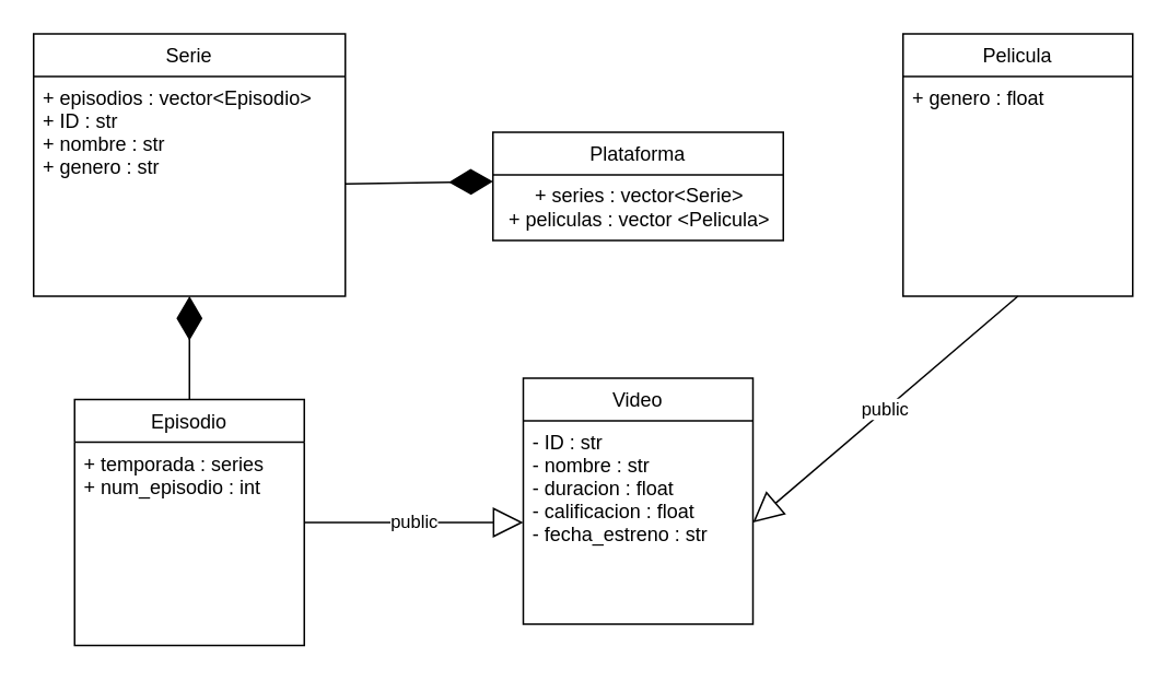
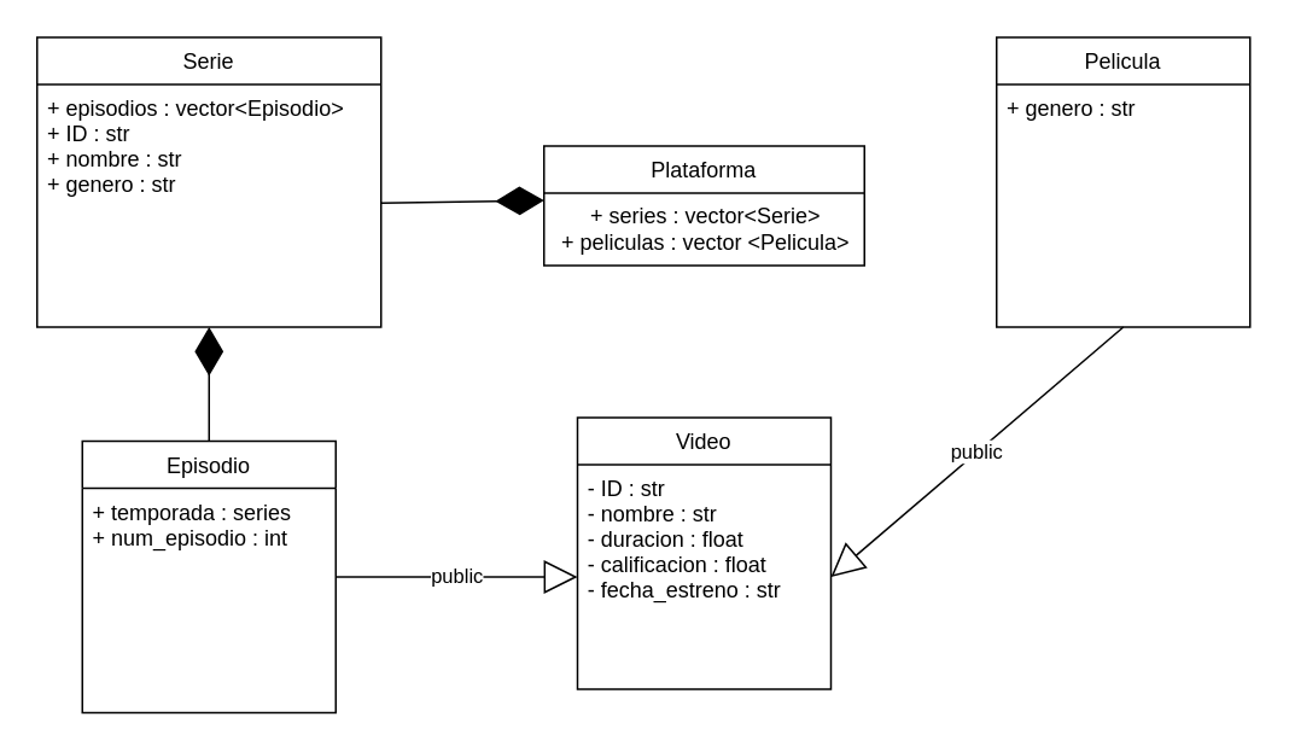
  <mxCell id="0" />
  <mxCell id="1" parent="0" />
  <mxCell id="2" value="Serie" style="swimlane;fontStyle=0;childLayout=stackLayout;horizontal=1;startSize=26;fillColor=none;horizontalStack=0;resizeParent=1;resizeParentMax=0;resizeLast=0;collapsible=1;marginBottom=0;" vertex="1" parent="1"><mxGeometry x="20" y="20" width="190" height="160" as="geometry" /></mxCell>
  <mxCell id="3" value="+ episodios : vector&lt;Episodio&gt;&#10;+ ID : str&#10;+ nombre : str&#10;+ genero : str" style="text;strokeColor=none;fillColor=none;align=left;verticalAlign=top;spacingLeft=4;spacingRight=4;overflow=hidden;rotatable=0;points=[[0,0.5],[1,0.5]];portConstraint=eastwest;" vertex="1" parent="2"><mxGeometry y="26" width="190" height="134" as="geometry" /></mxCell>
  <mxCell id="4" value="Episodio" style="swimlane;fontStyle=0;childLayout=stackLayout;horizontal=1;startSize=26;fillColor=none;horizontalStack=0;resizeParent=1;resizeParentMax=0;resizeLast=0;collapsible=1;marginBottom=0;" vertex="1" parent="1"><mxGeometry x="45" y="243" width="140" height="150" as="geometry" /></mxCell>
  <mxCell id="5" value="+ temporada : series&#10;+ num_episodio : int&#10;" style="text;strokeColor=none;fillColor=none;align=left;verticalAlign=top;spacingLeft=4;spacingRight=4;overflow=hidden;rotatable=0;points=[[0,0.5],[1,0.5]];portConstraint=eastwest;" vertex="1" parent="4"><mxGeometry y="26" width="140" height="124" as="geometry" /></mxCell>
  <mxCell id="6" value="" style="endArrow=diamondThin;endFill=1;endSize=24;html=1;exitX=0.5;exitY=0;exitDx=0;exitDy=0;" edge="1" parent="1" source="4"><mxGeometry width="160" relative="1" as="geometry"><mxPoint x="230" y="270" as="sourcePoint" /><mxPoint x="115" y="180" as="targetPoint" /></mxGeometry></mxCell>
  <mxCell id="7" value="Plataforma" style="swimlane;fontStyle=0;childLayout=stackLayout;horizontal=1;startSize=26;fillColor=none;horizontalStack=0;resizeParent=1;resizeParentMax=0;resizeLast=0;collapsible=1;marginBottom=0;" vertex="1" parent="1"><mxGeometry x="300" y="80" width="177" height="66" as="geometry" /></mxCell>
  <mxCell id="8" value="+ series : vector&amp;lt;Serie&amp;gt;&lt;br&gt;+ peliculas : vector &amp;lt;Pelicula&amp;gt;" style="text;html=1;align=center;verticalAlign=middle;resizable=0;points=[];autosize=1;strokeColor=none;fillColor=none;" vertex="1" parent="7"><mxGeometry y="26" width="177" height="40" as="geometry" /></mxCell>
  <mxCell id="9" value="Pelicula" style="swimlane;fontStyle=0;childLayout=stackLayout;horizontal=1;startSize=26;fillColor=none;horizontalStack=0;resizeParent=1;resizeParentMax=0;resizeLast=0;collapsible=1;marginBottom=0;" vertex="1" parent="1"><mxGeometry x="550" y="20" width="140" height="160" as="geometry" /></mxCell>
- <mxCell id="10" value="+ genero : float&#10;" style="text;strokeColor=none;fillColor=none;align=left;verticalAlign=top;spacingLeft=4;spacingRight=4;overflow=hidden;rotatable=0;points=[[0,0.5],[1,0.5]];portConstraint=eastwest;" vertex="1" parent="9"><mxGeometry y="26" width="140" height="134" as="geometry" /></mxCell>
+ <mxCell id="10" value="+ genero : str&#10;" style="text;strokeColor=none;fillColor=none;align=left;verticalAlign=top;spacingLeft=4;spacingRight=4;overflow=hidden;rotatable=0;points=[[0,0.5],[1,0.5]];portConstraint=eastwest;" vertex="1" parent="9"><mxGeometry y="26" width="140" height="134" as="geometry" /></mxCell>
  <mxCell id="11" value="" style="endArrow=diamondThin;endFill=1;endSize=24;html=1;" edge="1" parent="1" source="3"><mxGeometry width="160" relative="1" as="geometry"><mxPoint x="125" y="270" as="sourcePoint" /><mxPoint x="300" y="110" as="targetPoint" /></mxGeometry></mxCell>
  <mxCell id="12" value="public" style="endArrow=block;endSize=16;endFill=0;html=1;entryX=1;entryY=0.5;entryDx=0;entryDy=0;" edge="1" parent="1" target="15"><mxGeometry width="160" relative="1" as="geometry"><mxPoint x="620" y="180" as="sourcePoint" /><mxPoint x="458.5" y="285" as="targetPoint" /></mxGeometry></mxCell>
  <mxCell id="13" value="public" style="endArrow=block;endSize=16;endFill=0;html=1;entryX=0;entryY=0.5;entryDx=0;entryDy=0;exitX=1;exitY=0.5;exitDx=0;exitDy=0;" edge="1" parent="1" source="4" target="15"><mxGeometry width="160" relative="1" as="geometry"><mxPoint x="625.38" y="196.834" as="sourcePoint" /><mxPoint x="318.5" y="285" as="targetPoint" /></mxGeometry></mxCell>
  <mxCell id="14" value="Video" style="swimlane;fontStyle=0;childLayout=stackLayout;horizontal=1;startSize=26;fillColor=none;horizontalStack=0;resizeParent=1;resizeParentMax=0;resizeLast=0;collapsible=1;marginBottom=0;" vertex="1" parent="1"><mxGeometry x="318.5" y="230" width="140" height="150" as="geometry" /></mxCell>
  <mxCell id="15" value="- ID : str&#10;- nombre : str&#10;- duracion : float&#10;- calificacion : float&#10;- fecha_estreno : str" style="text;strokeColor=none;fillColor=none;align=left;verticalAlign=top;spacingLeft=4;spacingRight=4;overflow=hidden;rotatable=0;points=[[0,0.5],[1,0.5]];portConstraint=eastwest;" vertex="1" parent="14"><mxGeometry y="26" width="140" height="124" as="geometry" /></mxCell>
